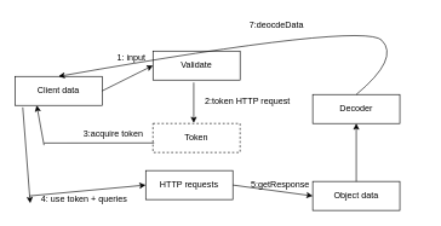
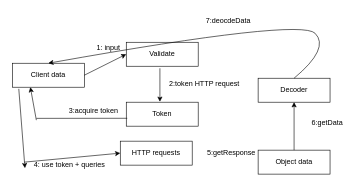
  <mxCell id="0" />
  <mxCell id="1" parent="0" />
  <mxCell id="2" value="Client data" style="rounded=0;whiteSpace=wrap;html=1;fillColor=none;" vertex="1" parent="1"><mxGeometry x="20" y="105" width="120" height="40" as="geometry" /></mxCell>
  <mxCell id="3" value="Validate" style="rounded=0;whiteSpace=wrap;html=1;fillColor=none;" vertex="1" parent="1"><mxGeometry x="210" y="70" width="120" height="40" as="geometry" /></mxCell>
- <mxCell id="4" value="Token" style="rounded=0;whiteSpace=wrap;html=1;fillColor=none;dashed=1;" vertex="1" parent="1"><mxGeometry x="210" y="170" width="120" height="40" as="geometry" /></mxCell>
+ <mxCell id="4" value="Token" style="rounded=0;whiteSpace=wrap;html=1;fillColor=none;" vertex="1" parent="1"><mxGeometry x="210" y="170" width="120" height="40" as="geometry" /></mxCell>
  <mxCell id="5" value="Object data" style="rounded=0;whiteSpace=wrap;html=1;fillColor=none;" vertex="1" parent="1"><mxGeometry x="430" y="250" width="120" height="40" as="geometry" /></mxCell>
  <mxCell id="6" value="HTTP requests" style="rounded=0;whiteSpace=wrap;html=1;fillColor=none;" vertex="1" parent="1"><mxGeometry x="200" y="235" width="120" height="40" as="geometry" /></mxCell>
  <mxCell id="7" value="" style="endArrow=classic;html=1;rounded=0;strokeWidth=1;exitX=1;exitY=0.5;exitDx=0;exitDy=0;entryX=0;entryY=0.5;entryDx=0;entryDy=0;" edge="1" parent="1" source="2" target="3"><mxGeometry width="50" height="50" relative="1" as="geometry"><mxPoint x="200" y="210" as="sourcePoint" /><mxPoint x="250" y="160" as="targetPoint" /></mxGeometry></mxCell>
  <mxCell id="8" value="1: input" style="text;html=1;align=center;verticalAlign=middle;resizable=0;points=[];autosize=1;strokeColor=none;fillColor=none;" vertex="1" parent="1"><mxGeometry x="150" y="65" width="60" height="30" as="geometry" /></mxCell>
  <mxCell id="9" value="" style="endArrow=classic;html=1;rounded=0;strokeWidth=1;exitX=0.468;exitY=1.085;exitDx=0;exitDy=0;exitPerimeter=0;entryX=0.468;entryY=-0.018;entryDx=0;entryDy=0;entryPerimeter=0;" edge="1" parent="1" source="3" target="4"><mxGeometry width="50" height="50" relative="1" as="geometry"><mxPoint x="200" y="210" as="sourcePoint" /><mxPoint x="250" y="160" as="targetPoint" /></mxGeometry></mxCell>
  <mxCell id="10" value="2:token HTTP request" style="text;html=1;align=center;verticalAlign=middle;resizable=0;points=[];autosize=1;strokeColor=none;fillColor=none;" vertex="1" parent="1"><mxGeometry x="270" y="125" width="140" height="30" as="geometry" /></mxCell>
  <mxCell id="11" value="3:acquire token" style="text;html=1;align=center;verticalAlign=middle;resizable=0;points=[];autosize=1;strokeColor=none;fillColor=none;" vertex="1" parent="1"><mxGeometry x="100" y="170" width="110" height="30" as="geometry" /></mxCell>
  <mxCell id="12" value="" style="endArrow=none;html=1;rounded=0;strokeWidth=1;exitX=1.015;exitY=0.895;exitDx=0;exitDy=0;exitPerimeter=0;" edge="1" parent="1" source="11"><mxGeometry width="50" height="50" relative="1" as="geometry"><mxPoint x="200" y="210" as="sourcePoint" /><mxPoint x="60" y="197" as="targetPoint" /></mxGeometry></mxCell>
  <mxCell id="13" value="" style="endArrow=classic;html=1;rounded=0;strokeWidth=1;entryX=0.25;entryY=1;entryDx=0;entryDy=0;" edge="1" parent="1" target="2"><mxGeometry width="50" height="50" relative="1" as="geometry"><mxPoint x="60" y="200" as="sourcePoint" /><mxPoint x="250" y="160" as="targetPoint" /></mxGeometry></mxCell>
  <mxCell id="14" value="" style="endArrow=classic;html=1;rounded=0;strokeWidth=1;exitX=0.089;exitY=1.068;exitDx=0;exitDy=0;exitPerimeter=0;" edge="1" parent="1" source="2"><mxGeometry width="50" height="50" relative="1" as="geometry"><mxPoint x="200" y="210" as="sourcePoint" /><mxPoint x="41" y="280" as="targetPoint" /></mxGeometry></mxCell>
  <mxCell id="15" value="4: use token + queries" style="text;html=1;align=center;verticalAlign=middle;resizable=0;points=[];autosize=1;strokeColor=none;fillColor=none;" vertex="1" parent="1"><mxGeometry x="40" y="260" width="150" height="30" as="geometry" /></mxCell>
  <mxCell id="16" value="" style="endArrow=classic;html=1;rounded=0;strokeWidth=1;entryX=0;entryY=0.5;entryDx=0;entryDy=0;" edge="1" parent="1" target="6"><mxGeometry width="50" height="50" relative="1" as="geometry"><mxPoint x="40" y="270" as="sourcePoint" /><mxPoint x="250" y="160" as="targetPoint" /></mxGeometry></mxCell>
  <mxCell id="17" value="5:getResponse" style="text;html=1;align=center;verticalAlign=middle;resizable=0;points=[];autosize=1;strokeColor=none;fillColor=none;" vertex="1" parent="1"><mxGeometry x="330" y="240" width="110" height="30" as="geometry" /></mxCell>
- <mxCell id="18" value="" style="endArrow=classic;html=1;rounded=0;strokeWidth=1;exitX=1;exitY=0.5;exitDx=0;exitDy=0;entryX=0;entryY=0.5;entryDx=0;entryDy=0;" edge="1" parent="1" source="6" target="5"><mxGeometry width="50" height="50" relative="1" as="geometry"><mxPoint x="200" y="210" as="sourcePoint" /><mxPoint x="250" y="160" as="targetPoint" /></mxGeometry></mxCell>
  <mxCell id="19" value="Decoder" style="rounded=0;whiteSpace=wrap;html=1;fillColor=none;" vertex="1" parent="1"><mxGeometry x="430" y="130" width="120" height="40" as="geometry" /></mxCell>
  <mxCell id="20" value="" style="endArrow=classic;html=1;rounded=0;strokeWidth=1;exitX=0.5;exitY=0;exitDx=0;exitDy=0;entryX=0.5;entryY=1;entryDx=0;entryDy=0;" edge="1" parent="1" source="5" target="19"><mxGeometry width="50" height="50" relative="1" as="geometry"><mxPoint x="580" y="260" as="sourcePoint" /><mxPoint x="680" y="260" as="targetPoint" /></mxGeometry></mxCell>
+ <mxCell id="21" value="6:getData" style="text;html=1;align=center;verticalAlign=middle;resizable=0;points=[];autosize=1;strokeColor=none;fillColor=none;" vertex="1" parent="1"><mxGeometry x="505" y="190" width="80" height="30" as="geometry" /></mxCell>
  <mxCell id="22" value="7:deocdeData" style="text;html=1;align=center;verticalAlign=middle;resizable=0;points=[];autosize=1;strokeColor=none;fillColor=none;" vertex="1" parent="1"><mxGeometry x="330" y="20" width="100" height="30" as="geometry" /></mxCell>
  <mxCell id="23" value="" style="curved=1;endArrow=classic;html=1;rounded=0;strokeWidth=1;exitX=0.5;exitY=0;exitDx=0;exitDy=0;entryX=0.5;entryY=0;entryDx=0;entryDy=0;" edge="1" parent="1" source="19" target="2"><mxGeometry width="50" height="50" relative="1" as="geometry"><mxPoint x="500" y="80" as="sourcePoint" /><mxPoint x="550" y="30" as="targetPoint" /><Array as="points"><mxPoint x="550" y="80" /><mxPoint x="500" y="30" /></Array></mxGeometry></mxCell>
